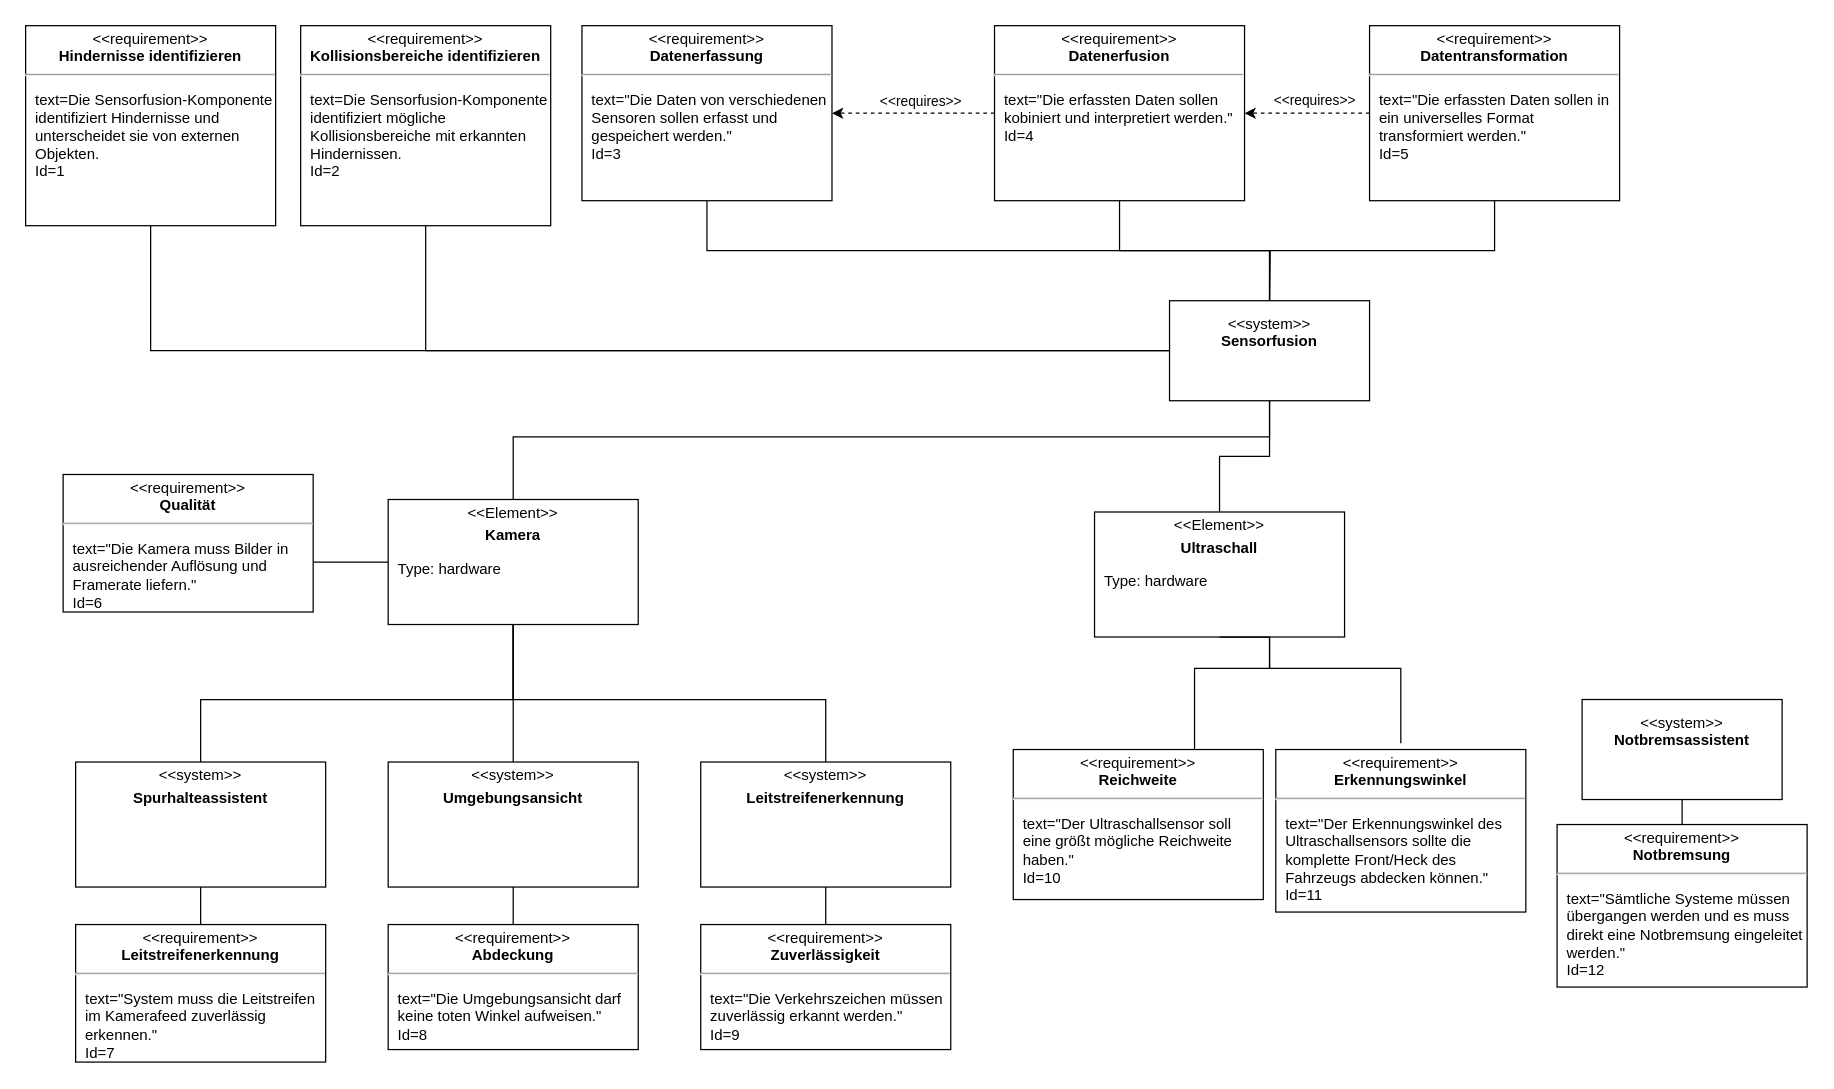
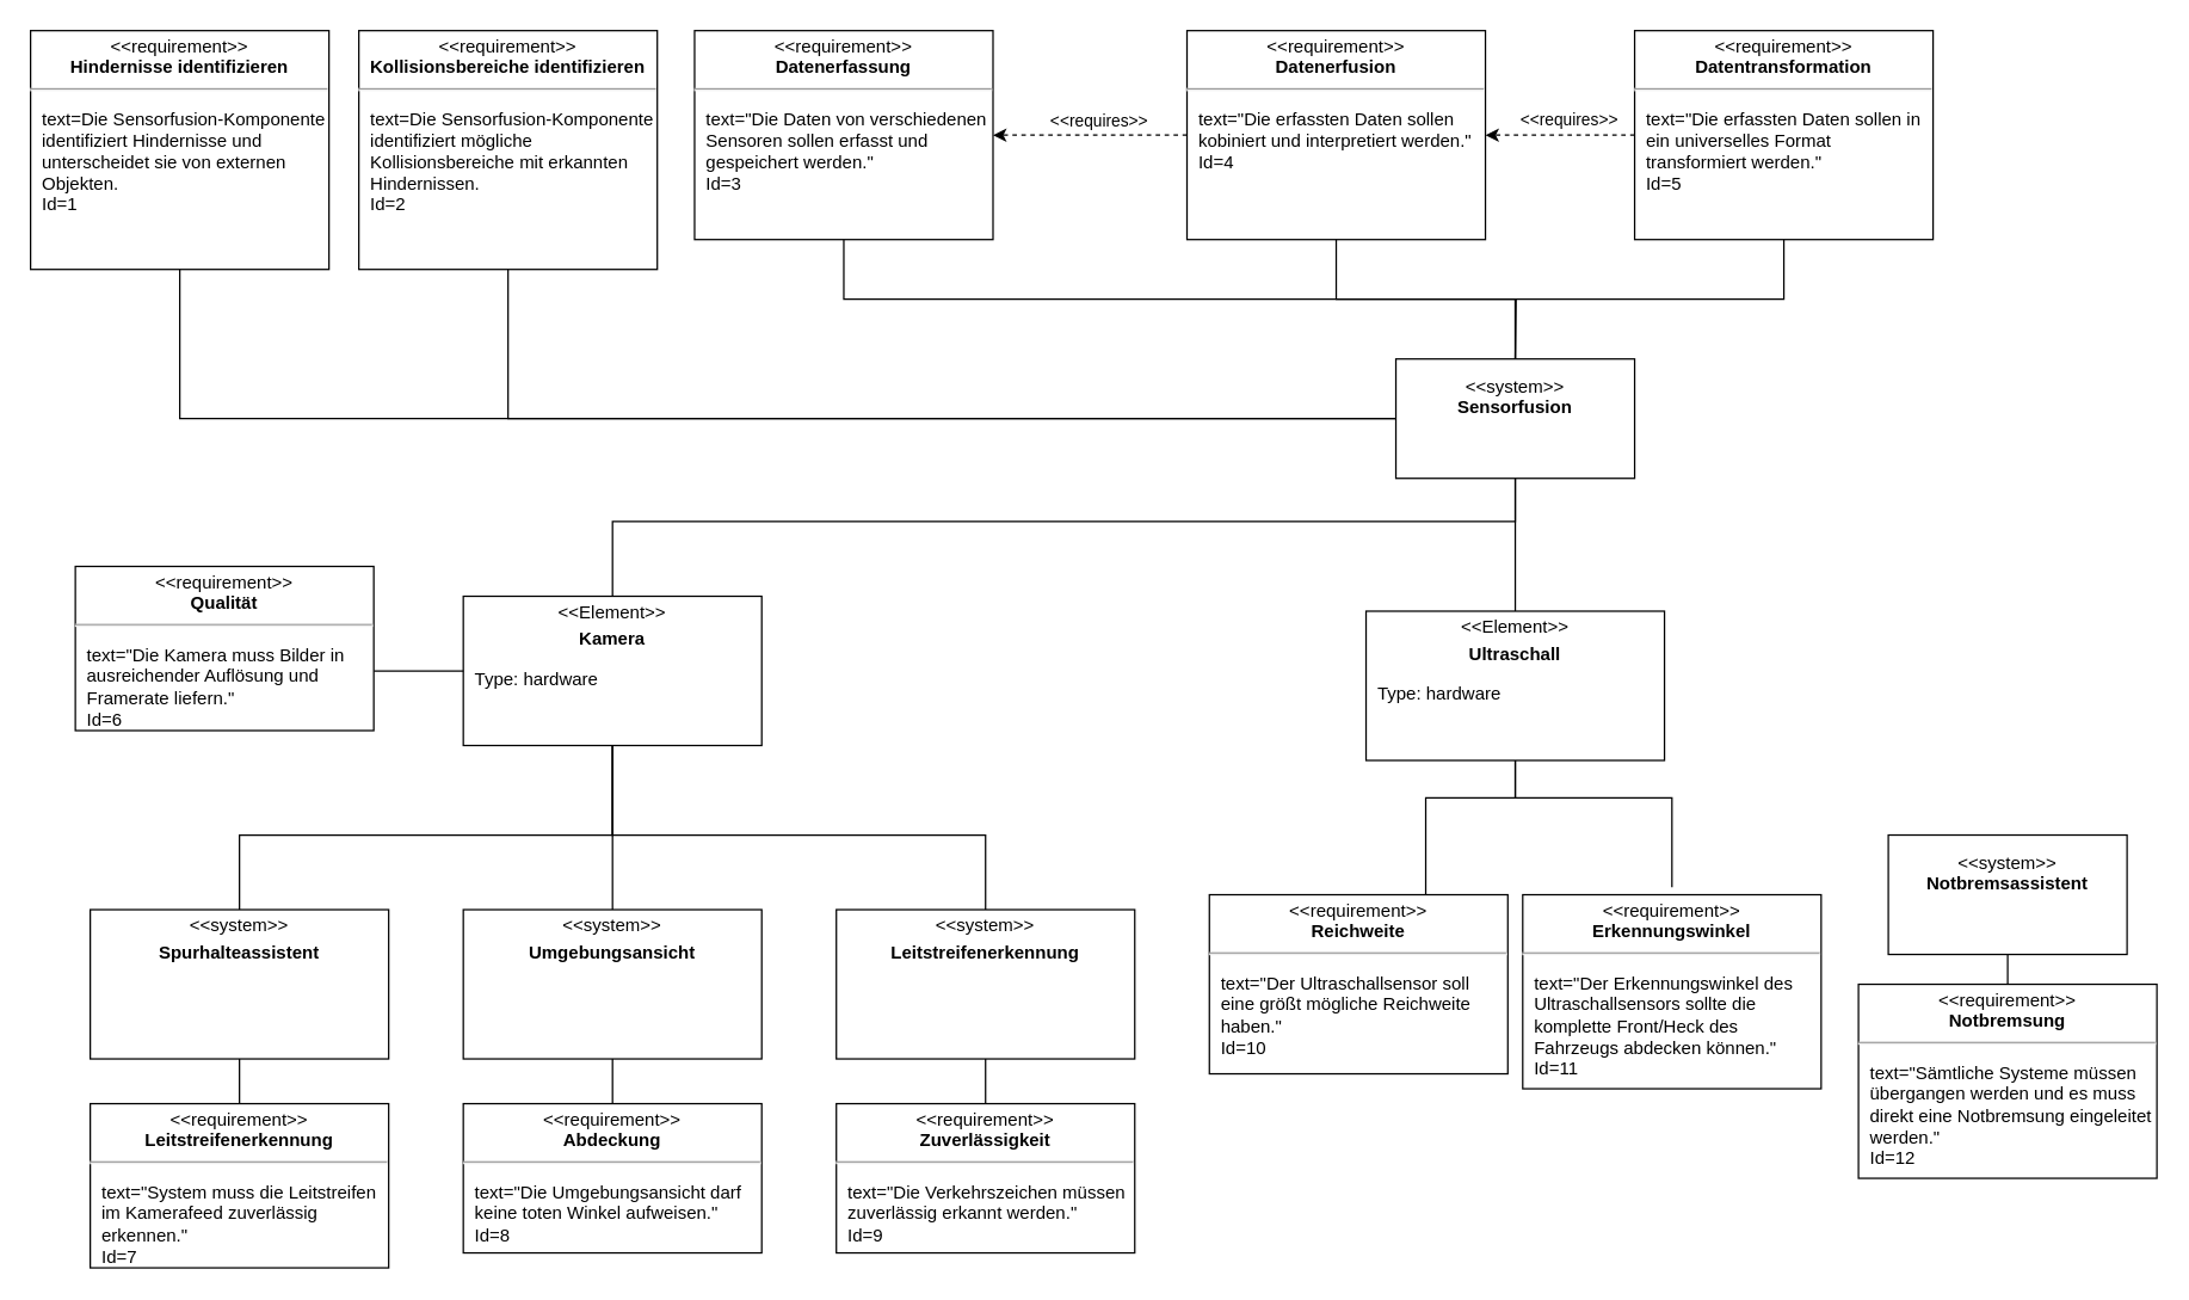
  <mxCell id="0" />
  <mxCell id="1" parent="0" />
  <mxCell id="2" style="edgeStyle=orthogonalEdgeStyle;rounded=0;orthogonalLoop=1;jettySize=auto;html=1;entryX=0.5;entryY=1;entryDx=0;entryDy=0;endArrow=none;endFill=0;" parent="1" source="3" target="31" edge="1"><mxGeometry relative="1" as="geometry"><Array as="points"><mxPoint x="410" y="349" /><mxPoint x="1015" y="349" /></Array></mxGeometry></mxCell>
  <mxCell id="3" value="&lt;p style=&quot;margin:0px;margin-top:4px;text-align:center;&quot;&gt;&amp;lt;&amp;lt;Element&amp;gt;&amp;gt;&lt;br&gt;&lt;/p&gt;&lt;p style=&quot;margin:0px;margin-top:4px;text-align:center;&quot;&gt;&lt;b&gt;Kamera&lt;/b&gt;&lt;/p&gt;&lt;p&gt;&lt;/p&gt;&lt;p style=&quot;margin:0px;margin-left:8px;text-align:left;&quot;&gt;Type: hardware&lt;/p&gt;" style="shape=rect;overflow=fill;html=1;whiteSpace=wrap;align=center;" parent="1" vertex="1"><mxGeometry x="310" y="399" width="200" height="100" as="geometry" /></mxCell>
  <mxCell id="4" style="edgeStyle=orthogonalEdgeStyle;rounded=0;orthogonalLoop=1;jettySize=auto;html=1;exitX=0.5;exitY=0;exitDx=0;exitDy=0;entryX=0.5;entryY=1;entryDx=0;entryDy=0;endArrow=none;endFill=0;" parent="1" source="5" target="31" edge="1"><mxGeometry relative="1" as="geometry" /></mxCell>
- <mxCell id="5" value="&lt;p style=&quot;margin:0px;margin-top:4px;text-align:center;&quot;&gt;&amp;lt;&amp;lt;Element&amp;gt;&amp;gt;&lt;br&gt;&lt;/p&gt;&lt;p style=&quot;margin:0px;margin-top:4px;text-align:center;&quot;&gt;&lt;b&gt;Ultraschall&lt;/b&gt;&lt;/p&gt;&lt;p&gt;&lt;/p&gt;&lt;p style=&quot;margin:0px;margin-left:8px;text-align:left;&quot;&gt;Type: hardware&lt;/p&gt;" style="shape=rect;overflow=fill;html=1;whiteSpace=wrap;align=center;" parent="1" vertex="1"><mxGeometry x="875" y="409" width="200" height="100" as="geometry" /></mxCell>
+ <mxCell id="5" value="&lt;p style=&quot;margin:0px;margin-top:4px;text-align:center;&quot;&gt;&amp;lt;&amp;lt;Element&amp;gt;&amp;gt;&lt;br&gt;&lt;/p&gt;&lt;p style=&quot;margin:0px;margin-top:4px;text-align:center;&quot;&gt;&lt;b&gt;Ultraschall&lt;/b&gt;&lt;/p&gt;&lt;p&gt;&lt;/p&gt;&lt;p style=&quot;margin:0px;margin-left:8px;text-align:left;&quot;&gt;Type: hardware&lt;/p&gt;" style="shape=rect;overflow=fill;html=1;whiteSpace=wrap;align=center;" parent="1" vertex="1"><mxGeometry x="915" y="409" width="200" height="100" as="geometry" /></mxCell>
  <mxCell id="6" style="edgeStyle=orthogonalEdgeStyle;rounded=0;orthogonalLoop=1;jettySize=auto;html=1;entryX=0.5;entryY=1;entryDx=0;entryDy=0;endArrow=none;endFill=0;exitX=0.5;exitY=0;exitDx=0;exitDy=0;" parent="1" source="7" target="3" edge="1"><mxGeometry relative="1" as="geometry"><Array as="points"><mxPoint x="660" y="559" /><mxPoint x="410" y="559" /></Array></mxGeometry></mxCell>
  <mxCell id="7" value="&lt;p style=&quot;margin:0px;margin-top:4px;text-align:center;&quot;&gt;&amp;lt;&amp;lt;system&amp;gt;&amp;gt;&lt;br&gt;&lt;/p&gt;&lt;p style=&quot;margin:0px;margin-top:4px;text-align:center;&quot;&gt;&lt;b&gt;Leitstreifenerkennung&lt;/b&gt;&lt;/p&gt;" style="shape=rect;overflow=fill;html=1;whiteSpace=wrap;align=center;" parent="1" vertex="1"><mxGeometry x="560" y="609" width="200" height="100" as="geometry" /></mxCell>
  <mxCell id="8" style="edgeStyle=orthogonalEdgeStyle;rounded=0;orthogonalLoop=1;jettySize=auto;html=1;entryX=0.5;entryY=1;entryDx=0;entryDy=0;endArrow=none;endFill=0;" parent="1" source="9" target="3" edge="1"><mxGeometry relative="1" as="geometry"><Array as="points"><mxPoint x="160" y="559" /><mxPoint x="410" y="559" /></Array></mxGeometry></mxCell>
  <mxCell id="9" value="&lt;p style=&quot;margin:0px;margin-top:4px;text-align:center;&quot;&gt;&amp;lt;&amp;lt;system&amp;gt;&amp;gt;&lt;br&gt;&lt;/p&gt;&lt;p style=&quot;margin:0px;margin-top:4px;text-align:center;&quot;&gt;&lt;b&gt;Spurhalteassistent&lt;/b&gt;&lt;/p&gt;" style="shape=rect;overflow=fill;html=1;whiteSpace=wrap;align=center;" parent="1" vertex="1"><mxGeometry x="60" y="609" width="200" height="100" as="geometry" /></mxCell>
  <mxCell id="10" style="edgeStyle=orthogonalEdgeStyle;rounded=0;orthogonalLoop=1;jettySize=auto;html=1;exitX=0.5;exitY=1;exitDx=0;exitDy=0;entryX=0;entryY=0.5;entryDx=0;entryDy=0;endArrow=none;endFill=0;" parent="1" source="11" target="31" edge="1"><mxGeometry relative="1" as="geometry" /></mxCell>
  <mxCell id="11" value="&lt;p style=&quot;margin:0px;margin-top:4px;text-align:center;&quot;&gt;&amp;lt;&amp;lt;requirement&amp;gt;&amp;gt;&lt;br&gt;&lt;b&gt;Hindernisse identifizieren&lt;/b&gt;&lt;/p&gt;&lt;hr&gt;&lt;p&gt;&lt;/p&gt;&lt;p style=&quot;margin:0px;margin-left:8px;text-align:left;&quot;&gt;text=Die Sensorfusion-Komponente identifiziert Hindernisse und unterscheidet sie von externen Objekten.&lt;/p&gt;&lt;p style=&quot;margin:0px;margin-left:8px;text-align:left;&quot;&gt;Id=1&lt;/p&gt;" style="shape=rect;overflow=fill;html=1;whiteSpace=wrap;align=center;" parent="1" vertex="1"><mxGeometry x="20" y="20" width="200" height="160" as="geometry" /></mxCell>
  <mxCell id="12" style="edgeStyle=orthogonalEdgeStyle;rounded=0;orthogonalLoop=1;jettySize=auto;html=1;exitX=0.5;exitY=1;exitDx=0;exitDy=0;entryX=0;entryY=0.5;entryDx=0;entryDy=0;endArrow=none;endFill=0;" parent="1" source="13" target="31" edge="1"><mxGeometry relative="1" as="geometry" /></mxCell>
  <mxCell id="13" value="&lt;p style=&quot;margin:0px;margin-top:4px;text-align:center;&quot;&gt;&amp;lt;&amp;lt;requirement&amp;gt;&amp;gt;&lt;br&gt;&lt;b&gt;Kollisionsbereiche identifizieren&lt;/b&gt;&lt;/p&gt;&lt;hr&gt;&lt;p&gt;&lt;/p&gt;&lt;p style=&quot;margin:0px;margin-left:8px;text-align:left;&quot;&gt;text=Die Sensorfusion-Komponente identifiziert mögliche Kollisionsbereiche mit erkannten Hindernissen.&lt;br&gt;Id=2&lt;/p&gt;" style="shape=rect;overflow=fill;html=1;whiteSpace=wrap;align=center;" parent="1" vertex="1"><mxGeometry x="240" y="20" width="200" height="160" as="geometry" /></mxCell>
  <mxCell id="14" style="edgeStyle=orthogonalEdgeStyle;rounded=0;orthogonalLoop=1;jettySize=auto;html=1;entryX=0.5;entryY=1;entryDx=0;entryDy=0;endArrow=none;endFill=0;" parent="1" source="15" target="3" edge="1"><mxGeometry relative="1" as="geometry"><Array as="points"><mxPoint x="490" y="639" /><mxPoint x="410" y="639" /></Array></mxGeometry></mxCell>
  <mxCell id="15" value="&lt;p style=&quot;margin:0px;margin-top:4px;text-align:center;&quot;&gt;&amp;lt;&amp;lt;system&amp;gt;&amp;gt;&lt;br&gt;&lt;/p&gt;&lt;p style=&quot;margin:0px;margin-top:4px;text-align:center;&quot;&gt;&lt;b&gt;Umgebungsansicht&lt;/b&gt;&lt;/p&gt;" style="shape=rect;overflow=fill;html=1;whiteSpace=wrap;align=center;" parent="1" vertex="1"><mxGeometry x="310" y="609" width="200" height="100" as="geometry" /></mxCell>
  <mxCell id="16" style="edgeStyle=orthogonalEdgeStyle;rounded=0;orthogonalLoop=1;jettySize=auto;html=1;endArrow=none;endFill=0;" parent="1" source="17" target="3" edge="1"><mxGeometry relative="1" as="geometry"><Array as="points"><mxPoint x="270" y="449" /><mxPoint x="270" y="449" /></Array></mxGeometry></mxCell>
  <mxCell id="17" value="&lt;p style=&quot;margin:0px;margin-top:4px;text-align:center;&quot;&gt;&amp;lt;&amp;lt;requirement&amp;gt;&amp;gt;&lt;br&gt;&lt;b&gt;Qualität&lt;/b&gt;&lt;/p&gt;&lt;hr&gt;&lt;p&gt;&lt;/p&gt;&lt;p style=&quot;margin:0px;margin-left:8px;text-align:left;&quot;&gt;text=&quot;Die Kamera muss Bilder in ausreichender Auflösung und Framerate liefern.&quot;&lt;br&gt;Id=6&lt;/p&gt;" style="shape=rect;overflow=fill;html=1;whiteSpace=wrap;align=center;" parent="1" vertex="1"><mxGeometry x="50" y="379" width="200" height="110" as="geometry" /></mxCell>
  <mxCell id="18" style="edgeStyle=orthogonalEdgeStyle;rounded=0;orthogonalLoop=1;jettySize=auto;html=1;endArrow=none;endFill=0;" parent="1" source="19" target="15" edge="1"><mxGeometry relative="1" as="geometry" /></mxCell>
  <mxCell id="19" value="&lt;p style=&quot;margin:0px;margin-top:4px;text-align:center;&quot;&gt;&amp;lt;&amp;lt;requirement&amp;gt;&amp;gt;&lt;br&gt;&lt;b&gt;Abdeckung&lt;/b&gt;&lt;/p&gt;&lt;hr&gt;&lt;p&gt;&lt;/p&gt;&lt;p style=&quot;margin:0px;margin-left:8px;text-align:left;&quot;&gt;text=&quot;Die Umgebungsansicht darf keine toten Winkel aufweisen.&quot;&lt;br&gt;Id=8&lt;/p&gt;" style="shape=rect;overflow=fill;html=1;whiteSpace=wrap;align=center;" parent="1" vertex="1"><mxGeometry x="310" y="739" width="200" height="100" as="geometry" /></mxCell>
  <mxCell id="20" style="edgeStyle=orthogonalEdgeStyle;rounded=0;orthogonalLoop=1;jettySize=auto;html=1;endArrow=none;endFill=0;exitX=0.5;exitY=0;exitDx=0;exitDy=0;" parent="1" source="21" target="5" edge="1"><mxGeometry relative="1" as="geometry"><Array as="points"><mxPoint x="955" y="534" /><mxPoint x="1015" y="534" /></Array></mxGeometry></mxCell>
  <mxCell id="21" value="&lt;p style=&quot;margin:0px;margin-top:4px;text-align:center;&quot;&gt;&amp;lt;&amp;lt;requirement&amp;gt;&amp;gt;&lt;br&gt;&lt;b&gt;Reichweite&lt;/b&gt;&lt;/p&gt;&lt;hr&gt;&lt;p&gt;&lt;/p&gt;&lt;p style=&quot;margin:0px;margin-left:8px;text-align:left;&quot;&gt;text=&quot;Der Ultraschallsensor soll eine größt mögliche Reichweite haben.&quot;&lt;br&gt;Id=10&lt;/p&gt;" style="shape=rect;overflow=fill;html=1;whiteSpace=wrap;align=center;" parent="1" vertex="1"><mxGeometry x="810" y="599" width="200" height="120" as="geometry" /></mxCell>
  <mxCell id="22" style="edgeStyle=orthogonalEdgeStyle;rounded=0;orthogonalLoop=1;jettySize=auto;html=1;entryX=0.5;entryY=1;entryDx=0;entryDy=0;endArrow=none;endFill=0;" parent="1" target="5" edge="1"><mxGeometry relative="1" as="geometry"><mxPoint x="1120" y="594" as="sourcePoint" /><mxPoint x="1015" y="504" as="targetPoint" /><Array as="points"><mxPoint x="1120" y="534" /><mxPoint x="1015" y="534" /></Array></mxGeometry></mxCell>
  <mxCell id="23" value="&lt;p style=&quot;margin:0px;margin-top:4px;text-align:center;&quot;&gt;&amp;lt;&amp;lt;requirement&amp;gt;&amp;gt;&lt;br&gt;&lt;b&gt;Erkennungswinkel&lt;/b&gt;&lt;/p&gt;&lt;hr&gt;&lt;p&gt;&lt;/p&gt;&lt;p style=&quot;margin:0px;margin-left:8px;text-align:left;&quot;&gt;text=&quot;Der Erkennungswinkel des Ultraschallsensors sollte die komplette Front/Heck des Fahrzeugs abdecken können.&quot;&lt;br&gt;Id=11&lt;/p&gt;" style="shape=rect;overflow=fill;html=1;whiteSpace=wrap;align=center;" parent="1" vertex="1"><mxGeometry x="1020" y="599" width="200" height="130" as="geometry" /></mxCell>
  <mxCell id="24" value="&lt;p&gt;&amp;lt;&amp;lt;system&amp;gt;&amp;gt;&lt;br&gt;&lt;b&gt;Notbremsassistent&lt;/b&gt;&lt;/p&gt;" style="shape=rect;html=1;overflow=fill;whiteSpace=wrap;align=center;" parent="1" vertex="1"><mxGeometry x="1265" y="559" width="160" height="80" as="geometry" /></mxCell>
  <mxCell id="25" style="edgeStyle=orthogonalEdgeStyle;rounded=0;orthogonalLoop=1;jettySize=auto;html=1;entryX=0.5;entryY=1;entryDx=0;entryDy=0;endArrow=none;endFill=0;" parent="1" source="26" target="24" edge="1"><mxGeometry relative="1" as="geometry" /></mxCell>
  <mxCell id="26" value="&lt;p style=&quot;margin:0px;margin-top:4px;text-align:center;&quot;&gt;&amp;lt;&amp;lt;requirement&amp;gt;&amp;gt;&lt;br&gt;&lt;b&gt;Notbremsung&lt;/b&gt;&lt;/p&gt;&lt;hr&gt;&lt;p&gt;&lt;/p&gt;&lt;p style=&quot;margin:0px;margin-left:8px;text-align:left;&quot;&gt;text=&quot;Sämtliche Systeme müssen übergangen werden und es muss direkt eine Notbremsung eingeleitet werden.&quot;&lt;br&gt;Id=12&lt;/p&gt;" style="shape=rect;overflow=fill;html=1;whiteSpace=wrap;align=center;" parent="1" vertex="1"><mxGeometry x="1245" y="659" width="200" height="130" as="geometry" /></mxCell>
  <mxCell id="27" style="edgeStyle=orthogonalEdgeStyle;rounded=0;orthogonalLoop=1;jettySize=auto;html=1;endArrow=none;endFill=0;" parent="1" source="28" target="7" edge="1"><mxGeometry relative="1" as="geometry" /></mxCell>
  <mxCell id="28" value="&lt;p style=&quot;margin:0px;margin-top:4px;text-align:center;&quot;&gt;&amp;lt;&amp;lt;requirement&amp;gt;&amp;gt;&lt;br&gt;&lt;b&gt;Zuverlässigkeit&lt;/b&gt;&lt;/p&gt;&lt;hr&gt;&lt;p&gt;&lt;/p&gt;&lt;p style=&quot;margin:0px;margin-left:8px;text-align:left;&quot;&gt;text=&quot;Die Verkehrszeichen müssen zuverlässig erkannt werden.&quot;&lt;br&gt;Id=9&lt;/p&gt;" style="shape=rect;overflow=fill;html=1;whiteSpace=wrap;align=center;" parent="1" vertex="1"><mxGeometry x="560" y="739" width="200" height="100" as="geometry" /></mxCell>
  <mxCell id="29" style="edgeStyle=orthogonalEdgeStyle;rounded=0;orthogonalLoop=1;jettySize=auto;html=1;entryX=0.5;entryY=1;entryDx=0;entryDy=0;endArrow=none;endFill=0;" parent="1" source="30" target="9" edge="1"><mxGeometry relative="1" as="geometry" /></mxCell>
  <mxCell id="30" value="&lt;p style=&quot;margin:0px;margin-top:4px;text-align:center;&quot;&gt;&amp;lt;&amp;lt;requirement&amp;gt;&amp;gt;&lt;br&gt;&lt;b&gt;Leitstreifenerkennung&lt;/b&gt;&lt;/p&gt;&lt;hr&gt;&lt;p&gt;&lt;/p&gt;&lt;p style=&quot;margin:0px;margin-left:8px;text-align:left;&quot;&gt;text=&quot;System muss die Leitstreifen im Kamerafeed zuverlässig erkennen.&quot;&lt;br&gt;Id=7&lt;/p&gt;" style="shape=rect;overflow=fill;html=1;whiteSpace=wrap;align=center;" parent="1" vertex="1"><mxGeometry x="60" y="739" width="200" height="110" as="geometry" /></mxCell>
  <mxCell id="31" value="&lt;p&gt;&amp;lt;&amp;lt;system&amp;gt;&amp;gt;&lt;br&gt;&lt;b&gt;Sensorfusion&lt;/b&gt;&lt;/p&gt;" style="shape=rect;html=1;overflow=fill;whiteSpace=wrap;align=center;" parent="1" vertex="1"><mxGeometry x="935" y="240" width="160" height="80" as="geometry" /></mxCell>
  <mxCell id="32" style="edgeStyle=orthogonalEdgeStyle;rounded=0;orthogonalLoop=1;jettySize=auto;html=1;exitX=0.5;exitY=1;exitDx=0;exitDy=0;entryX=0.5;entryY=0;entryDx=0;entryDy=0;endArrow=none;endFill=0;" parent="1" source="33" target="31" edge="1"><mxGeometry relative="1" as="geometry" /></mxCell>
  <mxCell id="33" value="&lt;p style=&quot;margin:0px;margin-top:4px;text-align:center;&quot;&gt;&amp;lt;&amp;lt;requirement&amp;gt;&amp;gt;&lt;br&gt;&lt;b&gt;Datenerfassung&lt;/b&gt;&lt;/p&gt;&lt;hr&gt;&lt;p&gt;&lt;/p&gt;&lt;p style=&quot;margin:0px;margin-left:8px;text-align:left;&quot;&gt;text=&quot;Die Daten von verschiedenen Sensoren sollen erfasst und gespeichert werden.&quot;&lt;br&gt;Id=3&lt;/p&gt;" style="shape=rect;overflow=fill;html=1;whiteSpace=wrap;align=center;" parent="1" vertex="1"><mxGeometry x="465" y="20" width="200" height="140" as="geometry" /></mxCell>
  <mxCell id="34" style="edgeStyle=orthogonalEdgeStyle;rounded=0;orthogonalLoop=1;jettySize=auto;html=1;entryX=1;entryY=0.5;entryDx=0;entryDy=0;dashed=1;" parent="1" source="37" target="33" edge="1"><mxGeometry relative="1" as="geometry" /></mxCell>
  <mxCell id="35" value="&amp;lt;&amp;lt;requires&amp;gt;&amp;gt;" style="edgeLabel;html=1;align=center;verticalAlign=middle;resizable=0;points=[];" parent="34" vertex="1" connectable="0"><mxGeometry x="-0.323" y="-6" relative="1" as="geometry"><mxPoint x="-16" y="-4" as="offset" /></mxGeometry></mxCell>
  <mxCell id="36" style="edgeStyle=orthogonalEdgeStyle;rounded=0;orthogonalLoop=1;jettySize=auto;html=1;exitX=0.5;exitY=1;exitDx=0;exitDy=0;entryX=0.5;entryY=0;entryDx=0;entryDy=0;endArrow=none;endFill=0;" parent="1" source="37" target="31" edge="1"><mxGeometry relative="1" as="geometry" /></mxCell>
  <mxCell id="37" value="&lt;p style=&quot;margin:0px;margin-top:4px;text-align:center;&quot;&gt;&amp;lt;&amp;lt;requirement&amp;gt;&amp;gt;&lt;br&gt;&lt;b&gt;Datenerfusion&lt;/b&gt;&lt;/p&gt;&lt;hr&gt;&lt;p&gt;&lt;/p&gt;&lt;p style=&quot;margin:0px;margin-left:8px;text-align:left;&quot;&gt;text=&quot;Die erfassten Daten sollen kobiniert und interpretiert werden.&quot;&lt;br&gt;Id=4&lt;/p&gt;" style="shape=rect;overflow=fill;html=1;whiteSpace=wrap;align=center;" parent="1" vertex="1"><mxGeometry x="795" y="20" width="200" height="140" as="geometry" /></mxCell>
  <mxCell id="38" style="edgeStyle=orthogonalEdgeStyle;rounded=0;orthogonalLoop=1;jettySize=auto;html=1;exitX=0.5;exitY=1;exitDx=0;exitDy=0;endArrow=none;endFill=0;" parent="1" source="39" edge="1"><mxGeometry relative="1" as="geometry"><mxPoint x="1015" y="240" as="targetPoint" /></mxGeometry></mxCell>
  <mxCell id="39" value="&lt;p style=&quot;margin:0px;margin-top:4px;text-align:center;&quot;&gt;&amp;lt;&amp;lt;requirement&amp;gt;&amp;gt;&lt;br&gt;&lt;b&gt;Datentransformation&lt;/b&gt;&lt;/p&gt;&lt;hr&gt;&lt;p&gt;&lt;/p&gt;&lt;p style=&quot;margin:0px;margin-left:8px;text-align:left;&quot;&gt;text=&quot;Die erfassten Daten sollen in ein universelles Format transformiert werden.&quot;&lt;br&gt;Id=5&lt;/p&gt;" style="shape=rect;overflow=fill;html=1;whiteSpace=wrap;align=center;" parent="1" vertex="1"><mxGeometry x="1095" y="20" width="200" height="140" as="geometry" /></mxCell>
  <mxCell id="40" style="edgeStyle=orthogonalEdgeStyle;rounded=0;orthogonalLoop=1;jettySize=auto;html=1;entryX=1;entryY=0.5;entryDx=0;entryDy=0;dashed=1;exitX=0;exitY=0.5;exitDx=0;exitDy=0;" parent="1" edge="1" target="37" source="39"><mxGeometry relative="1" as="geometry"><mxPoint x="1110" y="90" as="sourcePoint" /><mxPoint x="1010" y="89.5" as="targetPoint" /></mxGeometry></mxCell>
  <mxCell id="41" value="&amp;lt;&amp;lt;requires&amp;gt;&amp;gt;" style="edgeLabel;html=1;align=center;verticalAlign=middle;resizable=0;points=[];" parent="40" vertex="1" connectable="0"><mxGeometry x="-0.323" y="-6" relative="1" as="geometry"><mxPoint x="-11" y="-5" as="offset" /></mxGeometry></mxCell>
